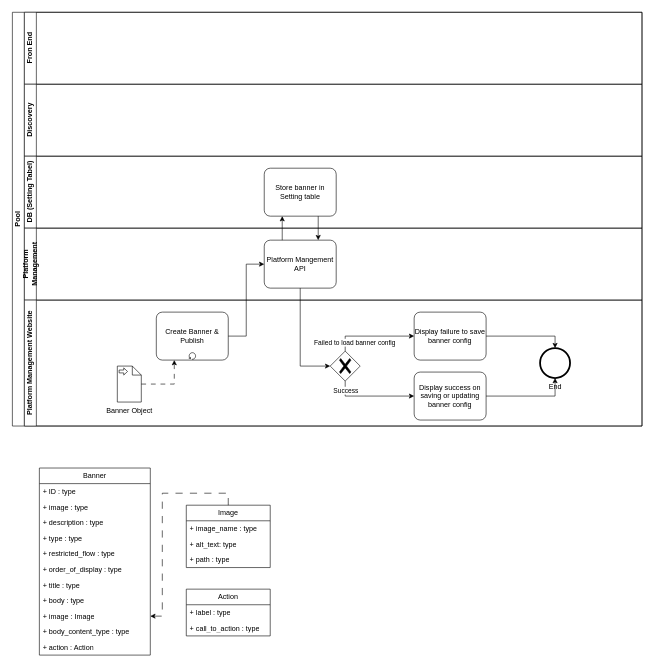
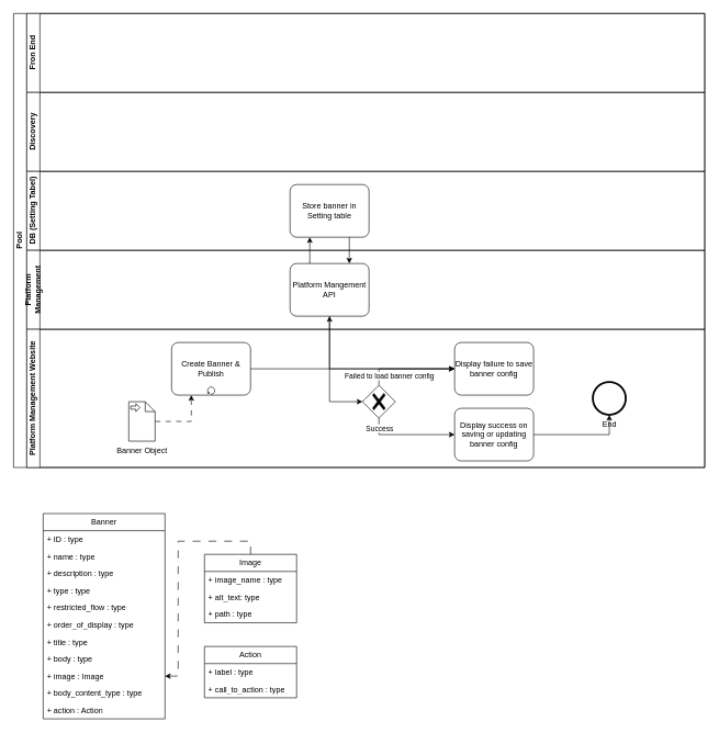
  <mxCell id="0" />
  <mxCell id="1" parent="0" />
  <mxCell id="2" value="Pool" style="swimlane;html=1;childLayout=stackLayout;resizeParent=1;resizeParentMax=0;horizontal=0;startSize=20;horizontalStack=0;whiteSpace=wrap;" vertex="1" parent="1"><mxGeometry x="20" y="20" width="1050" height="690" as="geometry" /></mxCell>
  <mxCell id="3" value="Fron End" style="swimlane;html=1;startSize=20;horizontal=0;" vertex="1" parent="2"><mxGeometry x="20" width="1030" height="120" as="geometry" /></mxCell>
  <mxCell id="4" value="Discovery" style="swimlane;html=1;startSize=20;horizontal=0;" vertex="1" parent="2"><mxGeometry x="20" y="120" width="1030" height="120" as="geometry" /></mxCell>
  <mxCell id="5" value="DB (Setting Tabel)" style="swimlane;html=1;startSize=20;horizontal=0;" vertex="1" parent="2"><mxGeometry x="20" y="240" width="1030" height="120" as="geometry" /></mxCell>
  <mxCell id="6" value="Store banner in Setting table" style="points=[[0.25,0,0],[0.5,0,0],[0.75,0,0],[1,0.25,0],[1,0.5,0],[1,0.75,0],[0.75,1,0],[0.5,1,0],[0.25,1,0],[0,0.75,0],[0,0.5,0],[0,0.25,0]];shape=mxgraph.bpmn.task;whiteSpace=wrap;rectStyle=rounded;size=10;html=1;container=1;expand=0;collapsible=0;taskMarker=abstract;" vertex="1" parent="5"><mxGeometry x="400" y="20" width="120" height="80" as="geometry" /></mxCell>
  <mxCell id="7" value="Platform Management" style="swimlane;startSize=20;horizontal=0;html=1;whiteSpace=wrap;" vertex="1" parent="2"><mxGeometry x="20" y="360" width="1030" height="120" as="geometry" /></mxCell>
  <mxCell id="8" value="Platform Mangement API" style="points=[[0.25,0,0],[0.5,0,0],[0.75,0,0],[1,0.25,0],[1,0.5,0],[1,0.75,0],[0.75,1,0],[0.5,1,0],[0.25,1,0],[0,0.75,0],[0,0.5,0],[0,0.25,0]];shape=mxgraph.bpmn.task;whiteSpace=wrap;rectStyle=rounded;size=10;html=1;container=1;expand=0;collapsible=0;taskMarker=abstract;" vertex="1" parent="7"><mxGeometry x="400" y="20" width="120" height="80" as="geometry" /></mxCell>
  <mxCell id="9" value="Platform Management Website" style="swimlane;startSize=20;horizontal=0;html=1;whiteSpace=wrap;" vertex="1" parent="2"><mxGeometry x="20" y="480" width="1030" height="210" as="geometry" /></mxCell>
  <mxCell id="10" value="Create Banner &amp;amp; Publish" style="points=[[0.25,0,0],[0.5,0,0],[0.75,0,0],[1,0.25,0],[1,0.5,0],[1,0.75,0],[0.75,1,0],[0.5,1,0],[0.25,1,0],[0,0.75,0],[0,0.5,0],[0,0.25,0]];shape=mxgraph.bpmn.task;whiteSpace=wrap;rectStyle=rounded;size=10;html=1;container=1;expand=0;collapsible=0;taskMarker=abstract;isLoopStandard=1;" vertex="1" parent="9"><mxGeometry x="220" y="20" width="120" height="80" as="geometry" /></mxCell>
  <mxCell id="11" value="Banner Object" style="shape=mxgraph.bpmn.data;labelPosition=center;verticalLabelPosition=bottom;align=center;verticalAlign=top;size=15;html=1;bpmnTransferType=input;" vertex="1" parent="9"><mxGeometry x="155" y="110" width="40" height="60" as="geometry" /></mxCell>
  <mxCell id="12" style="edgeStyle=orthogonalEdgeStyle;rounded=0;orthogonalLoop=1;jettySize=auto;html=1;entryX=0.25;entryY=1;entryDx=0;entryDy=0;entryPerimeter=0;dashed=1;dashPattern=8 8;" edge="1" parent="9" source="11" target="10"><mxGeometry relative="1" as="geometry" /></mxCell>
  <mxCell id="13" value="" style="points=[[0.25,0.25,0],[0.5,0,0],[0.75,0.25,0],[1,0.5,0],[0.75,0.75,0],[0.5,1,0],[0.25,0.75,0],[0,0.5,0]];shape=mxgraph.bpmn.gateway2;html=1;verticalLabelPosition=bottom;labelBackgroundColor=#ffffff;verticalAlign=top;align=center;perimeter=rhombusPerimeter;outlineConnect=0;outline=none;symbol=none;gwType=exclusive;" vertex="1" parent="9"><mxGeometry x="510" y="85" width="50" height="50" as="geometry" /></mxCell>
  <mxCell id="14" value="Display failure to save banner config" style="points=[[0.25,0,0],[0.5,0,0],[0.75,0,0],[1,0.25,0],[1,0.5,0],[1,0.75,0],[0.75,1,0],[0.5,1,0],[0.25,1,0],[0,0.75,0],[0,0.5,0],[0,0.25,0]];shape=mxgraph.bpmn.task;whiteSpace=wrap;rectStyle=rounded;size=10;html=1;container=1;expand=0;collapsible=0;taskMarker=abstract;" vertex="1" parent="9"><mxGeometry x="650" y="20" width="120" height="80" as="geometry" /></mxCell>
  <mxCell id="15" value="Display success on saving or updating banner config" style="points=[[0.25,0,0],[0.5,0,0],[0.75,0,0],[1,0.25,0],[1,0.5,0],[1,0.75,0],[0.75,1,0],[0.5,1,0],[0.25,1,0],[0,0.75,0],[0,0.5,0],[0,0.25,0]];shape=mxgraph.bpmn.task;whiteSpace=wrap;rectStyle=rounded;size=10;html=1;container=1;expand=0;collapsible=0;taskMarker=abstract;" vertex="1" parent="9"><mxGeometry x="650" y="120" width="120" height="80" as="geometry" /></mxCell>
  <mxCell id="16" style="edgeStyle=orthogonalEdgeStyle;rounded=0;orthogonalLoop=1;jettySize=auto;html=1;entryX=0;entryY=0.5;entryDx=0;entryDy=0;entryPerimeter=0;exitX=0.5;exitY=0;exitDx=0;exitDy=0;exitPerimeter=0;" edge="1" parent="9" source="13" target="14"><mxGeometry relative="1" as="geometry" /></mxCell>
  <mxCell id="17" value="Failed to load banner config" style="edgeLabel;html=1;align=center;verticalAlign=middle;resizable=0;points=[];" vertex="1" connectable="0" parent="16"><mxGeometry x="-0.089" y="-2" relative="1" as="geometry"><mxPoint x="-24" y="8" as="offset" /></mxGeometry></mxCell>
  <mxCell id="18" style="edgeStyle=orthogonalEdgeStyle;rounded=0;orthogonalLoop=1;jettySize=auto;html=1;entryX=0;entryY=0.5;entryDx=0;entryDy=0;entryPerimeter=0;exitX=0.5;exitY=1;exitDx=0;exitDy=0;exitPerimeter=0;" edge="1" parent="9" source="13" target="15"><mxGeometry relative="1" as="geometry" /></mxCell>
  <mxCell id="19" value="Success" style="edgeLabel;html=1;align=center;verticalAlign=middle;resizable=0;points=[];" vertex="1" connectable="0" parent="18"><mxGeometry x="-0.031" y="-2" relative="1" as="geometry"><mxPoint x="-43" y="-12" as="offset" /></mxGeometry></mxCell>
  <mxCell id="20" value="End" style="points=[[0.145,0.145,0],[0.5,0,0],[0.855,0.145,0],[1,0.5,0],[0.855,0.855,0],[0.5,1,0],[0.145,0.855,0],[0,0.5,0]];shape=mxgraph.bpmn.event;html=1;verticalLabelPosition=bottom;labelBackgroundColor=#ffffff;verticalAlign=top;align=center;perimeter=ellipsePerimeter;outlineConnect=0;aspect=fixed;outline=end;symbol=terminate2;" vertex="1" parent="9"><mxGeometry x="860" y="80" width="50" height="50" as="geometry" /></mxCell>
- <mxCell id="21" style="edgeStyle=orthogonalEdgeStyle;rounded=0;orthogonalLoop=1;jettySize=auto;html=1;entryX=0.5;entryY=0;entryDx=0;entryDy=0;entryPerimeter=0;" edge="1" parent="9" source="14" target="20"><mxGeometry relative="1" as="geometry" /></mxCell>
+ <mxCell id="21" style="edgeStyle=orthogonalEdgeStyle;rounded=0;orthogonalLoop=1;jettySize=auto;html=1;" edge="1" parent="9" source="14" target="8"><mxGeometry relative="1" as="geometry" /></mxCell>
  <mxCell id="22" style="edgeStyle=orthogonalEdgeStyle;rounded=0;orthogonalLoop=1;jettySize=auto;html=1;entryX=0.5;entryY=1;entryDx=0;entryDy=0;entryPerimeter=0;" edge="1" parent="9" source="15" target="20"><mxGeometry relative="1" as="geometry" /></mxCell>
- <mxCell id="23" style="edgeStyle=orthogonalEdgeStyle;rounded=0;orthogonalLoop=1;jettySize=auto;html=1;entryX=0;entryY=0.5;entryDx=0;entryDy=0;entryPerimeter=0;" edge="1" parent="2" source="10" target="8"><mxGeometry relative="1" as="geometry" /></mxCell>
+ <mxCell id="23" style="edgeStyle=orthogonalEdgeStyle;rounded=0;orthogonalLoop=1;jettySize=auto;html=1;" edge="1" parent="2" source="10" target="14"><mxGeometry relative="1" as="geometry" /></mxCell>
  <mxCell id="24" style="edgeStyle=orthogonalEdgeStyle;rounded=0;orthogonalLoop=1;jettySize=auto;html=1;entryX=0.25;entryY=1;entryDx=0;entryDy=0;entryPerimeter=0;exitX=0.25;exitY=0;exitDx=0;exitDy=0;exitPerimeter=0;" edge="1" parent="2" source="8" target="6"><mxGeometry relative="1" as="geometry" /></mxCell>
  <mxCell id="25" style="edgeStyle=orthogonalEdgeStyle;rounded=0;orthogonalLoop=1;jettySize=auto;html=1;entryX=0.75;entryY=0;entryDx=0;entryDy=0;entryPerimeter=0;exitX=0.75;exitY=1;exitDx=0;exitDy=0;exitPerimeter=0;" edge="1" parent="2" source="6" target="8"><mxGeometry relative="1" as="geometry" /></mxCell>
  <mxCell id="26" style="edgeStyle=orthogonalEdgeStyle;rounded=0;orthogonalLoop=1;jettySize=auto;html=1;entryX=0;entryY=0.5;entryDx=0;entryDy=0;entryPerimeter=0;" edge="1" parent="2" source="8" target="13"><mxGeometry relative="1" as="geometry" /></mxCell>
  <mxCell id="27" value="Banner" style="swimlane;fontStyle=0;childLayout=stackLayout;horizontal=1;startSize=26;fillColor=none;horizontalStack=0;resizeParent=1;resizeParentMax=0;resizeLast=0;collapsible=1;marginBottom=0;whiteSpace=wrap;html=1;" vertex="1" parent="1"><mxGeometry x="65" y="780" width="185" height="312" as="geometry" /></mxCell>
  <mxCell id="28" value="+ ID : type" style="text;strokeColor=none;fillColor=none;align=left;verticalAlign=top;spacingLeft=4;spacingRight=4;overflow=hidden;rotatable=0;points=[[0,0.5],[1,0.5]];portConstraint=eastwest;whiteSpace=wrap;html=1;" vertex="1" parent="27"><mxGeometry y="26" width="185" height="26" as="geometry" /></mxCell>
- <mxCell id="29" value="+ image : type" style="text;strokeColor=none;fillColor=none;align=left;verticalAlign=top;spacingLeft=4;spacingRight=4;overflow=hidden;rotatable=0;points=[[0,0.5],[1,0.5]];portConstraint=eastwest;whiteSpace=wrap;html=1;" vertex="1" parent="27"><mxGeometry y="52" width="185" height="26" as="geometry" /></mxCell>
+ <mxCell id="29" value="+ name : type" style="text;strokeColor=none;fillColor=none;align=left;verticalAlign=top;spacingLeft=4;spacingRight=4;overflow=hidden;rotatable=0;points=[[0,0.5],[1,0.5]];portConstraint=eastwest;whiteSpace=wrap;html=1;" vertex="1" parent="27"><mxGeometry y="52" width="185" height="26" as="geometry" /></mxCell>
  <mxCell id="30" value="+ description : type" style="text;strokeColor=none;fillColor=none;align=left;verticalAlign=top;spacingLeft=4;spacingRight=4;overflow=hidden;rotatable=0;points=[[0,0.5],[1,0.5]];portConstraint=eastwest;whiteSpace=wrap;html=1;" vertex="1" parent="27"><mxGeometry y="78" width="185" height="26" as="geometry" /></mxCell>
  <mxCell id="31" value="+ type : type" style="text;strokeColor=none;fillColor=none;align=left;verticalAlign=top;spacingLeft=4;spacingRight=4;overflow=hidden;rotatable=0;points=[[0,0.5],[1,0.5]];portConstraint=eastwest;whiteSpace=wrap;html=1;" vertex="1" parent="27"><mxGeometry y="104" width="185" height="26" as="geometry" /></mxCell>
  <mxCell id="32" value="+ restricted_flow : type" style="text;strokeColor=none;fillColor=none;align=left;verticalAlign=top;spacingLeft=4;spacingRight=4;overflow=hidden;rotatable=0;points=[[0,0.5],[1,0.5]];portConstraint=eastwest;whiteSpace=wrap;html=1;" vertex="1" parent="27"><mxGeometry y="130" width="185" height="26" as="geometry" /></mxCell>
  <mxCell id="33" value="+ order_of_display : type" style="text;strokeColor=none;fillColor=none;align=left;verticalAlign=top;spacingLeft=4;spacingRight=4;overflow=hidden;rotatable=0;points=[[0,0.5],[1,0.5]];portConstraint=eastwest;whiteSpace=wrap;html=1;" vertex="1" parent="27"><mxGeometry y="156" width="185" height="26" as="geometry" /></mxCell>
  <mxCell id="34" value="+ title : type" style="text;strokeColor=none;fillColor=none;align=left;verticalAlign=top;spacingLeft=4;spacingRight=4;overflow=hidden;rotatable=0;points=[[0,0.5],[1,0.5]];portConstraint=eastwest;whiteSpace=wrap;html=1;" vertex="1" parent="27"><mxGeometry y="182" width="185" height="26" as="geometry" /></mxCell>
  <mxCell id="35" value="+ body : type" style="text;strokeColor=none;fillColor=none;align=left;verticalAlign=top;spacingLeft=4;spacingRight=4;overflow=hidden;rotatable=0;points=[[0,0.5],[1,0.5]];portConstraint=eastwest;whiteSpace=wrap;html=1;" vertex="1" parent="27"><mxGeometry y="208" width="185" height="26" as="geometry" /></mxCell>
  <mxCell id="36" value="+ image : Image" style="text;strokeColor=none;fillColor=none;align=left;verticalAlign=top;spacingLeft=4;spacingRight=4;overflow=hidden;rotatable=0;points=[[0,0.5],[1,0.5]];portConstraint=eastwest;whiteSpace=wrap;html=1;" vertex="1" parent="27"><mxGeometry y="234" width="185" height="26" as="geometry" /></mxCell>
  <mxCell id="37" value="+ body_content_type : type" style="text;strokeColor=none;fillColor=none;align=left;verticalAlign=top;spacingLeft=4;spacingRight=4;overflow=hidden;rotatable=0;points=[[0,0.5],[1,0.5]];portConstraint=eastwest;whiteSpace=wrap;html=1;" vertex="1" parent="27"><mxGeometry y="260" width="185" height="26" as="geometry" /></mxCell>
  <mxCell id="38" value="+ action : Action" style="text;strokeColor=none;fillColor=none;align=left;verticalAlign=top;spacingLeft=4;spacingRight=4;overflow=hidden;rotatable=0;points=[[0,0.5],[1,0.5]];portConstraint=eastwest;whiteSpace=wrap;html=1;" vertex="1" parent="27"><mxGeometry y="286" width="185" height="26" as="geometry" /></mxCell>
  <mxCell id="39" value="Action" style="swimlane;fontStyle=0;childLayout=stackLayout;horizontal=1;startSize=26;fillColor=none;horizontalStack=0;resizeParent=1;resizeParentMax=0;resizeLast=0;collapsible=1;marginBottom=0;whiteSpace=wrap;html=1;" vertex="1" parent="1"><mxGeometry x="310" y="982" width="140" height="78" as="geometry" /></mxCell>
  <mxCell id="40" value="+ label : type" style="text;strokeColor=none;fillColor=none;align=left;verticalAlign=top;spacingLeft=4;spacingRight=4;overflow=hidden;rotatable=0;points=[[0,0.5],[1,0.5]];portConstraint=eastwest;whiteSpace=wrap;html=1;" vertex="1" parent="39"><mxGeometry y="26" width="140" height="26" as="geometry" /></mxCell>
  <mxCell id="41" value="+ call_to_action : type" style="text;strokeColor=none;fillColor=none;align=left;verticalAlign=top;spacingLeft=4;spacingRight=4;overflow=hidden;rotatable=0;points=[[0,0.5],[1,0.5]];portConstraint=eastwest;whiteSpace=wrap;html=1;" vertex="1" parent="39"><mxGeometry y="52" width="140" height="26" as="geometry" /></mxCell>
  <mxCell id="42" style="edgeStyle=orthogonalEdgeStyle;rounded=0;orthogonalLoop=1;jettySize=auto;html=1;exitX=0.5;exitY=0;exitDx=0;exitDy=0;dashed=1;dashPattern=12 12;" edge="1" parent="1" source="43" target="36"><mxGeometry relative="1" as="geometry"><Array as="points"><mxPoint x="380" y="822" /><mxPoint x="270" y="822" /><mxPoint x="270" y="1027" /></Array></mxGeometry></mxCell>
  <mxCell id="43" value="Image" style="swimlane;fontStyle=0;childLayout=stackLayout;horizontal=1;startSize=26;fillColor=none;horizontalStack=0;resizeParent=1;resizeParentMax=0;resizeLast=0;collapsible=1;marginBottom=0;whiteSpace=wrap;html=1;" vertex="1" parent="1"><mxGeometry x="310" y="842" width="140" height="104" as="geometry" /></mxCell>
  <mxCell id="44" value="+ image_name : type" style="text;strokeColor=none;fillColor=none;align=left;verticalAlign=top;spacingLeft=4;spacingRight=4;overflow=hidden;rotatable=0;points=[[0,0.5],[1,0.5]];portConstraint=eastwest;whiteSpace=wrap;html=1;" vertex="1" parent="43"><mxGeometry y="26" width="140" height="26" as="geometry" /></mxCell>
  <mxCell id="45" value="+ alt_text: type" style="text;strokeColor=none;fillColor=none;align=left;verticalAlign=top;spacingLeft=4;spacingRight=4;overflow=hidden;rotatable=0;points=[[0,0.5],[1,0.5]];portConstraint=eastwest;whiteSpace=wrap;html=1;" vertex="1" parent="43"><mxGeometry y="52" width="140" height="26" as="geometry" /></mxCell>
  <mxCell id="46" value="+ path : type" style="text;strokeColor=none;fillColor=none;align=left;verticalAlign=top;spacingLeft=4;spacingRight=4;overflow=hidden;rotatable=0;points=[[0,0.5],[1,0.5]];portConstraint=eastwest;whiteSpace=wrap;html=1;" vertex="1" parent="43"><mxGeometry y="78" width="140" height="26" as="geometry" /></mxCell>
